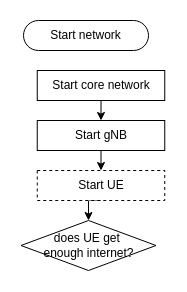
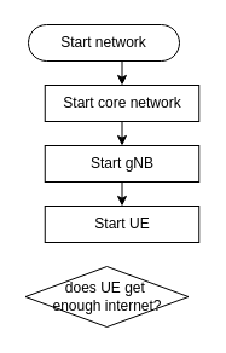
  <mxCell id="0" />
  <mxCell id="1" parent="0" />
+ <mxCell id="2" style="edgeStyle=orthogonalEdgeStyle;rounded=0;orthogonalLoop=1;jettySize=auto;html=1;exitX=0.5;exitY=0.5;exitDx=0;exitDy=15;exitPerimeter=0;entryX=0.5;entryY=0;entryDx=0;entryDy=0;" edge="1" parent="1" source="3" target="5"><mxGeometry relative="1" as="geometry" /></mxCell>
  <mxCell id="3" value="Start network" style="html=1;dashed=0;whiteSpace=wrap;shape=mxgraph.dfd.start" vertex="1" parent="1"><mxGeometry x="23" y="20" width="125" height="30" as="geometry" /></mxCell>
  <mxCell id="4" style="edgeStyle=orthogonalEdgeStyle;rounded=0;orthogonalLoop=1;jettySize=auto;html=1;exitX=0.5;exitY=1;exitDx=0;exitDy=0;entryX=0.5;entryY=0;entryDx=0;entryDy=0;" edge="1" parent="1" source="5" target="7"><mxGeometry relative="1" as="geometry" /></mxCell>
  <mxCell id="5" value="Start core network" style="html=1;dashed=0;whiteSpace=wrap;" vertex="1" parent="1"><mxGeometry x="36.75" y="70" width="127.5" height="30" as="geometry" /></mxCell>
  <mxCell id="6" style="edgeStyle=orthogonalEdgeStyle;rounded=0;orthogonalLoop=1;jettySize=auto;html=1;exitX=0.5;exitY=1;exitDx=0;exitDy=0;entryX=0.5;entryY=0;entryDx=0;entryDy=0;" edge="1" parent="1" source="7" target="9"><mxGeometry relative="1" as="geometry" /></mxCell>
  <mxCell id="7" value="Start gNB" style="html=1;dashed=0;whiteSpace=wrap;" vertex="1" parent="1"><mxGeometry x="36.75" y="120" width="127.5" height="30" as="geometry" /></mxCell>
- <mxCell id="8" style="edgeStyle=orthogonalEdgeStyle;rounded=0;orthogonalLoop=1;jettySize=auto;html=1;exitX=0.5;exitY=1;exitDx=0;exitDy=0;entryX=0.5;entryY=0;entryDx=0;entryDy=0;" edge="1" parent="1" source="9" target="10"><mxGeometry relative="1" as="geometry" /></mxCell>
- <mxCell id="9" value="Start UE" style="html=1;dashed=1;whiteSpace=wrap;" vertex="1" parent="1"><mxGeometry x="36.75" y="170" width="127.5" height="30" as="geometry" /></mxCell>
+ <mxCell id="9" value="Start UE" style="html=1;dashed=0;whiteSpace=wrap;" vertex="1" parent="1"><mxGeometry x="36.75" y="170" width="127.5" height="30" as="geometry" /></mxCell>
  <mxCell id="10" value="&lt;div&gt;does UE get&amp;nbsp;&lt;/div&gt;&lt;div&gt;enough internet?&lt;/div&gt;" style="shape=rhombus;html=1;dashed=0;whiteSpace=wrap;perimeter=rhombusPerimeter;" vertex="1" parent="1"><mxGeometry x="20.5" y="220" width="135" height="50" as="geometry" /></mxCell>
